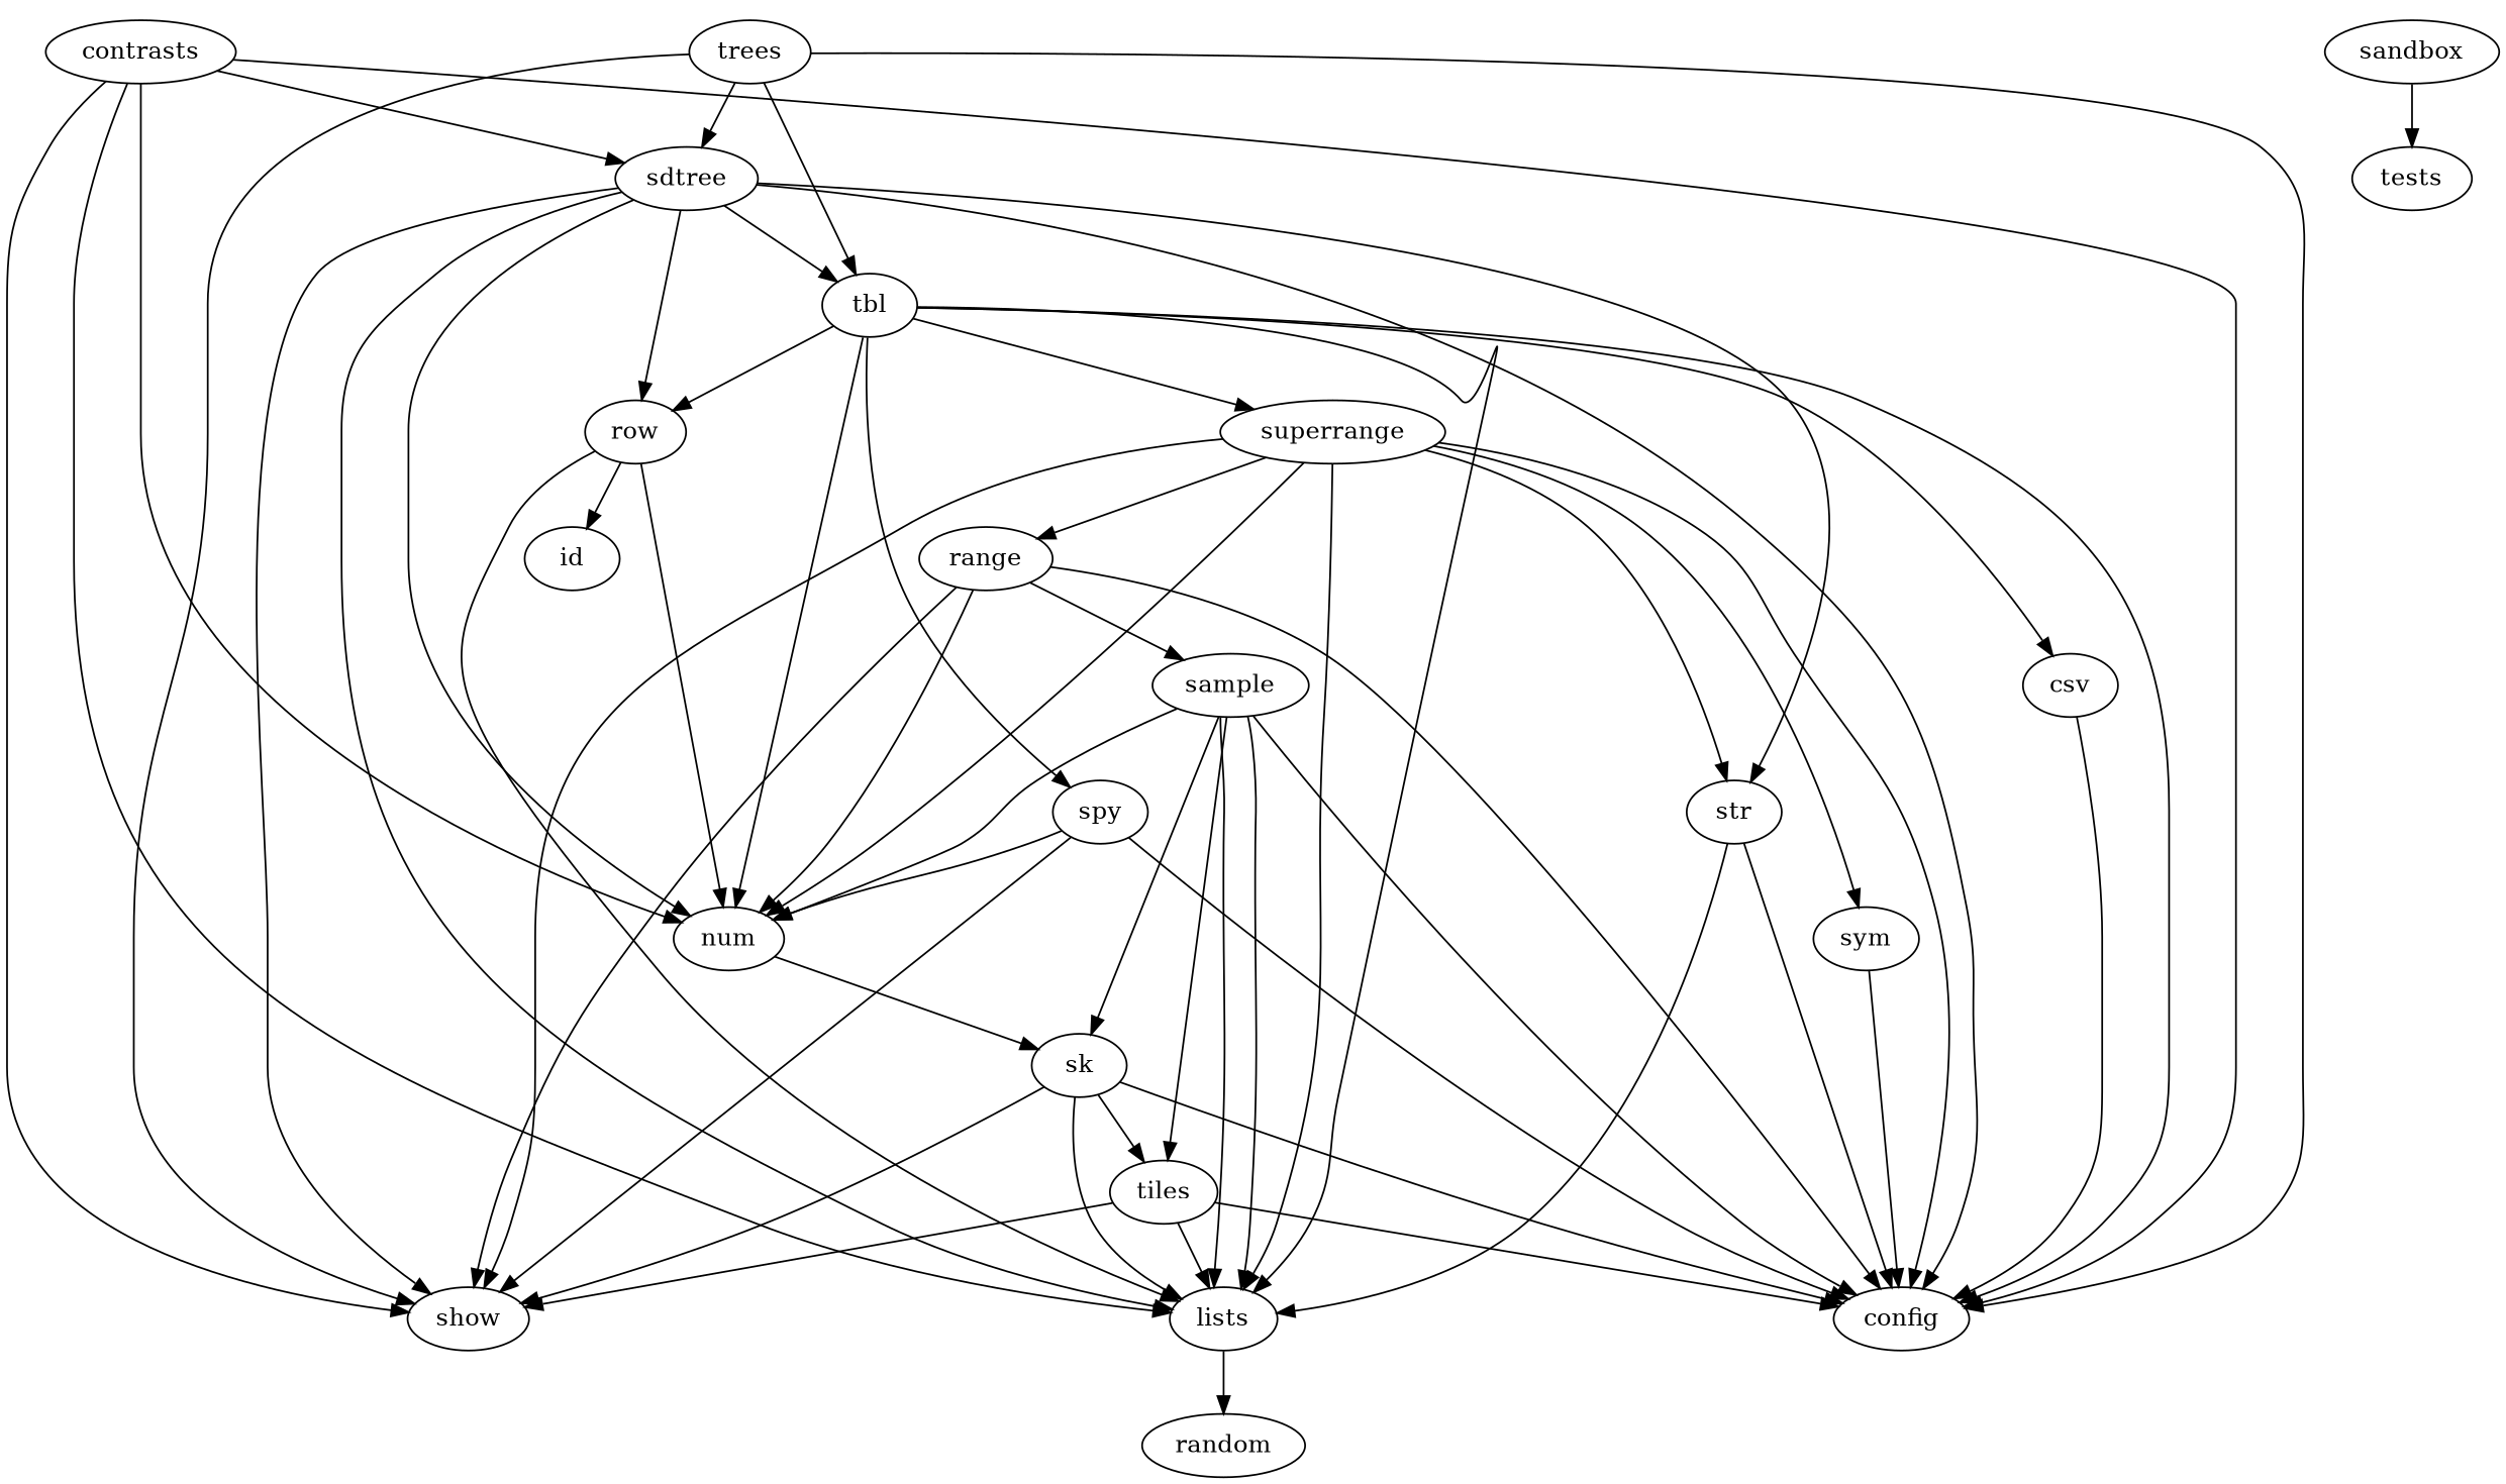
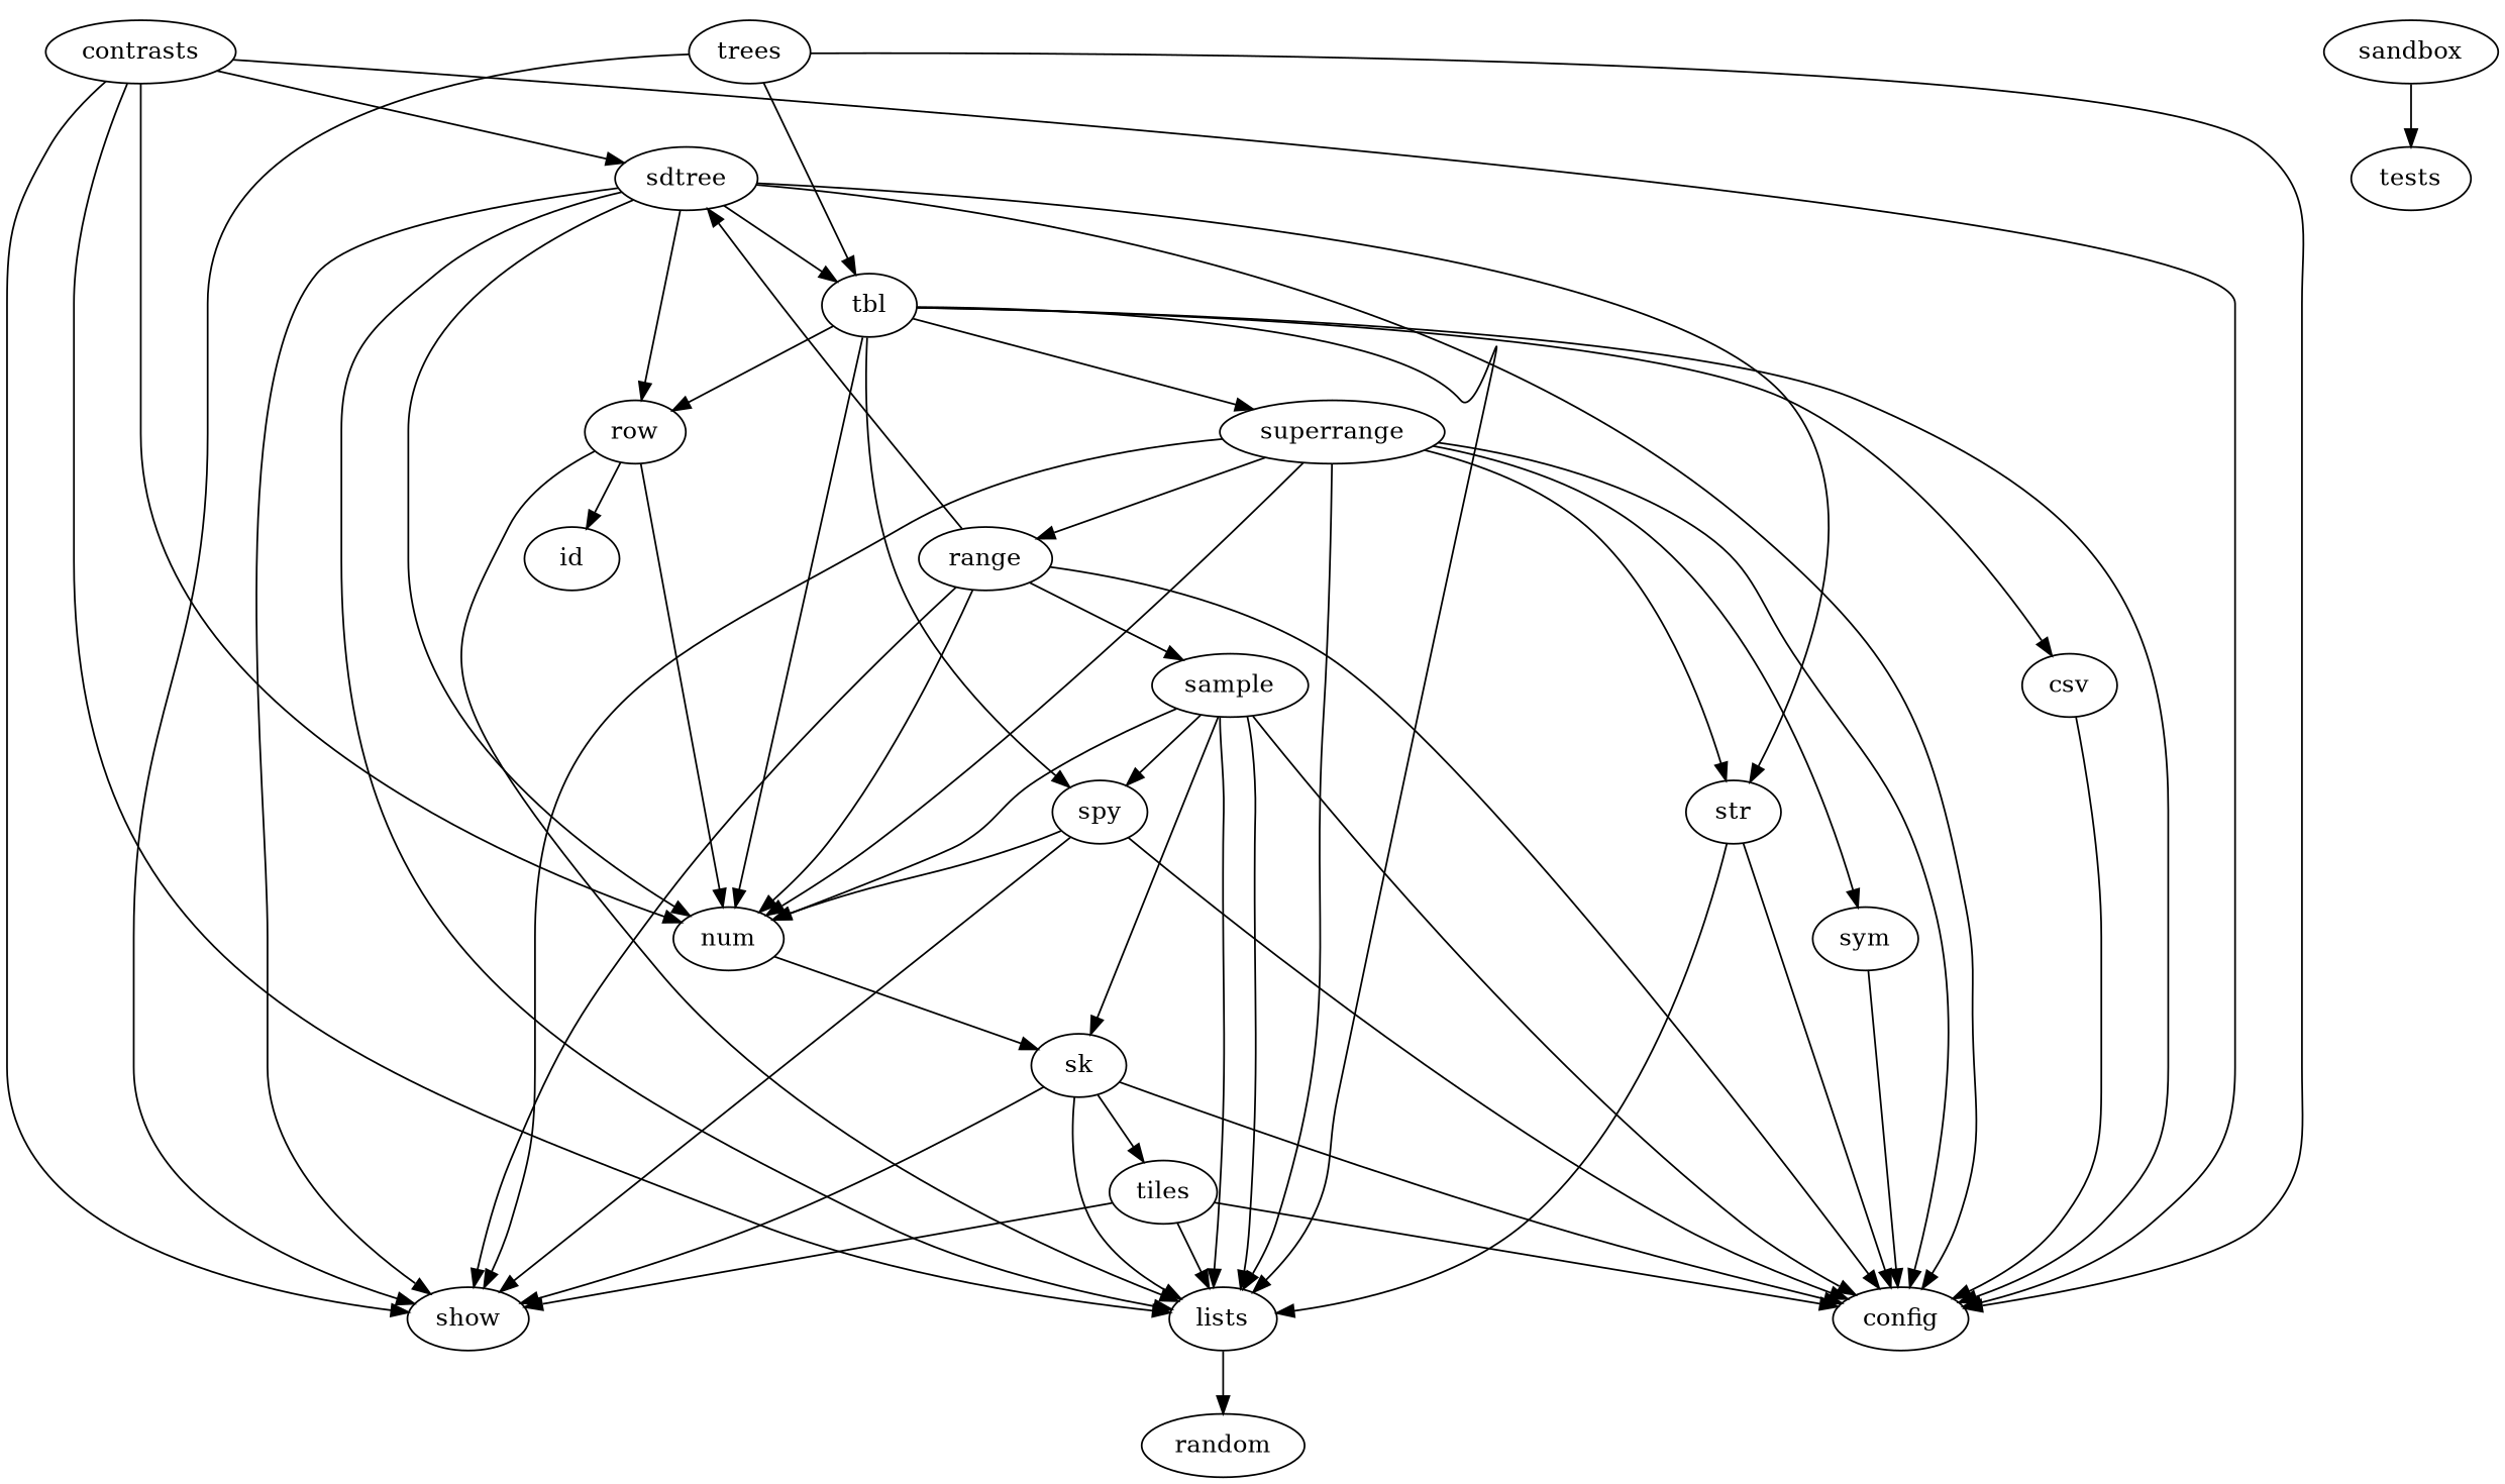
  digraph {
    contrasts
    show
    config
    sdtree
    lists
    num
    row
    tbl
    str
    trees
    random
    sk
    id
    csv
    superrange
    spy
    range
    sample
    tiles
    sandbox
    tests
    sym
    contrasts -> show
    contrasts -> config
    contrasts -> sdtree
    contrasts -> lists
    contrasts -> num
    sdtree -> show
    sdtree -> config
    sdtree -> lists
    sdtree -> num
    sdtree -> row
    sdtree -> tbl
    sdtree -> str
    lists -> random
    num -> sk
    row -> lists
    row -> num
    row -> id
    tbl -> config
    tbl -> lists
    tbl -> num
    tbl -> row
    tbl -> csv
    tbl -> superrange
    tbl -> spy
    str -> config
    str -> lists
    trees -> show
    trees -> config
-   trees -> sdtree
+   range -> sdtree
    trees -> tbl
    sk -> show
    sk -> config
    sk -> lists
    sk -> tiles
    csv -> config
    superrange -> show
    superrange -> config
    superrange -> lists
    superrange -> num
    superrange -> str
    superrange -> range
    superrange -> sym
    spy -> show
    spy -> config
    spy -> num
    range -> show
    range -> config
    range -> num
    range -> sample
    sample -> config
    sample -> lists
    sample -> lists
    sample -> num
    sample -> sk
-   sample -> tiles
+   sample -> spy
    tiles -> show
    tiles -> config
    tiles -> lists
    sandbox -> tests
    sym -> config
  }
